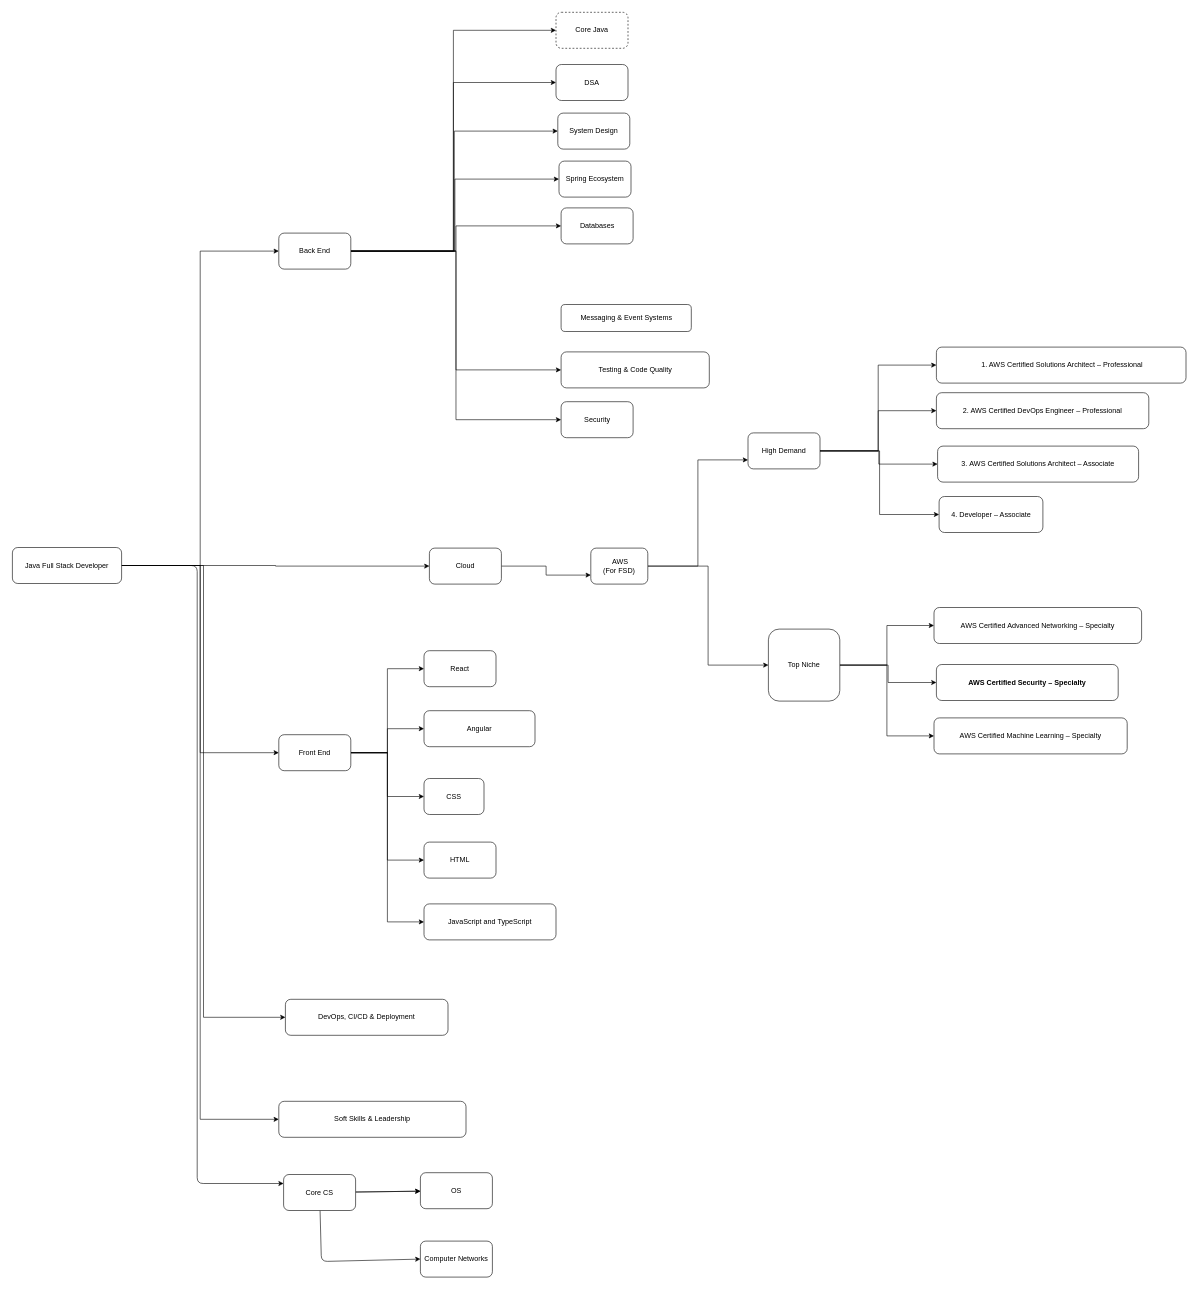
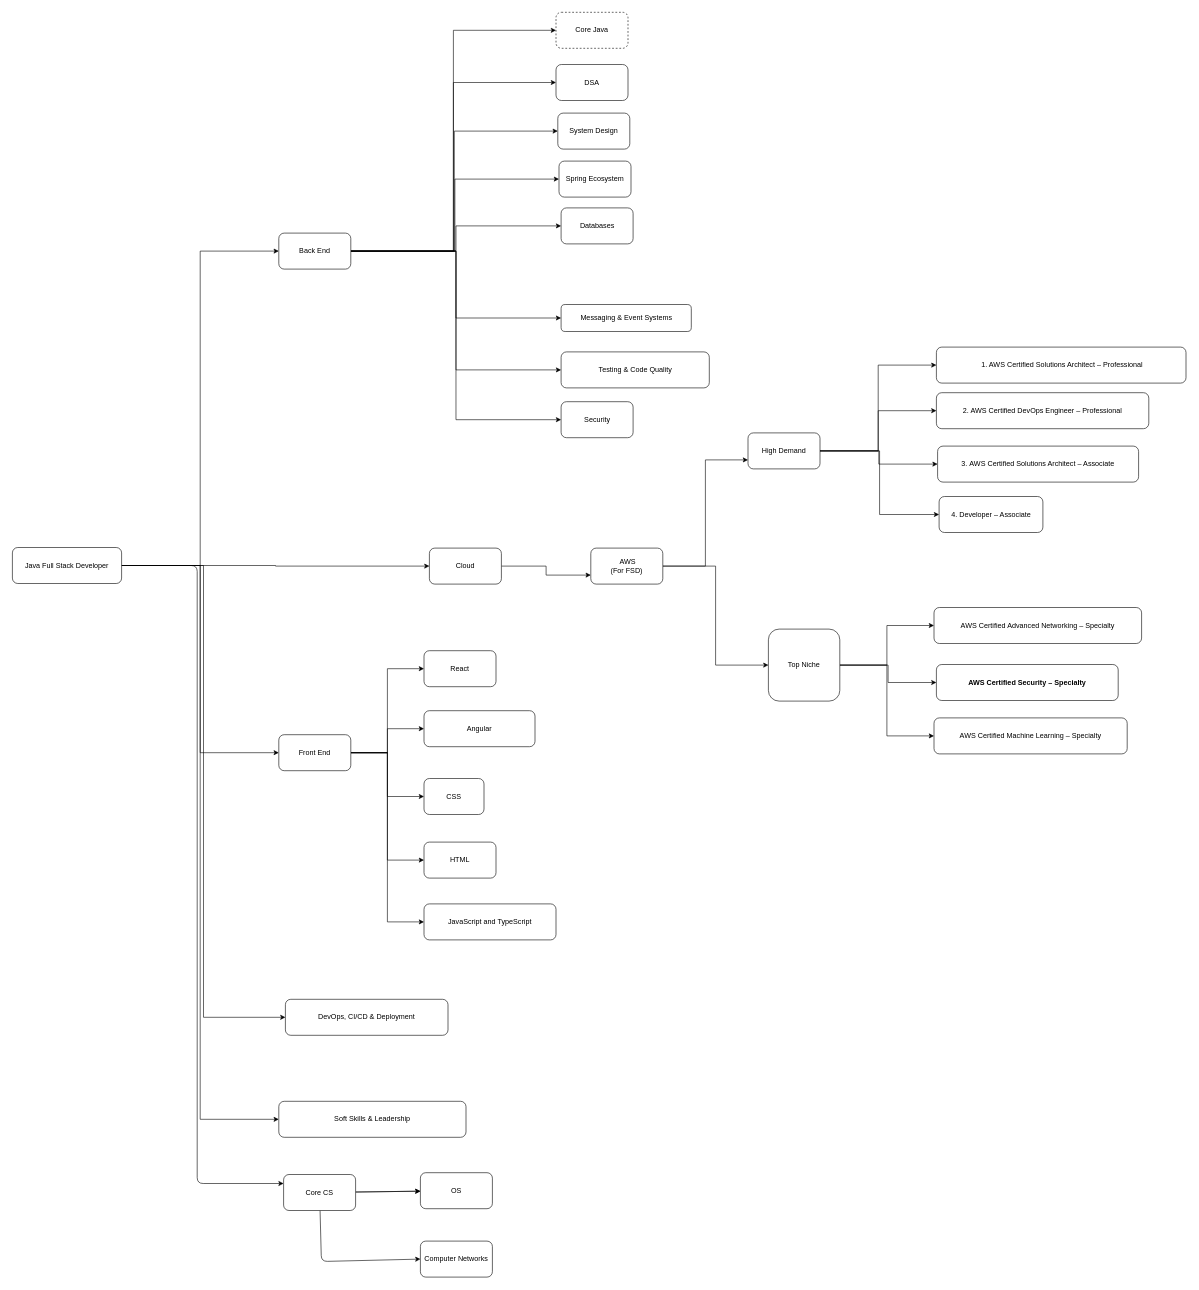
  <mxCell id="0" />
  <mxCell id="1" parent="0" />
  <mxCell id="2" style="edgeStyle=orthogonalEdgeStyle;rounded=0;orthogonalLoop=1;jettySize=auto;html=1;entryX=0;entryY=0.5;entryDx=0;entryDy=0;" parent="1" source="8" target="19" edge="1"><mxGeometry relative="1" as="geometry" /></mxCell>
  <mxCell id="3" style="edgeStyle=orthogonalEdgeStyle;rounded=0;orthogonalLoop=1;jettySize=auto;html=1;entryX=0;entryY=0.5;entryDx=0;entryDy=0;" parent="1" source="8" target="10" edge="1"><mxGeometry relative="1" as="geometry" /></mxCell>
  <mxCell id="4" style="edgeStyle=orthogonalEdgeStyle;rounded=0;orthogonalLoop=1;jettySize=auto;html=1;entryX=0;entryY=0.5;entryDx=0;entryDy=0;" parent="1" source="8" target="52" edge="1"><mxGeometry relative="1" as="geometry" /></mxCell>
  <mxCell id="5" style="edgeStyle=orthogonalEdgeStyle;rounded=0;orthogonalLoop=1;jettySize=auto;html=1;entryX=0;entryY=0.5;entryDx=0;entryDy=0;" parent="1" source="8" target="58" edge="1"><mxGeometry relative="1" as="geometry" /></mxCell>
  <mxCell id="6" style="edgeStyle=orthogonalEdgeStyle;rounded=0;orthogonalLoop=1;jettySize=auto;html=1;entryX=0;entryY=0.5;entryDx=0;entryDy=0;" parent="1" source="8" target="59" edge="1"><mxGeometry relative="1" as="geometry" /></mxCell>
  <mxCell id="7" style="edgeStyle=none;html=1;entryX=0;entryY=0.25;entryDx=0;entryDy=0;" edge="1" parent="1" source="8" target="63"><mxGeometry relative="1" as="geometry"><Array as="points"><mxPoint x="328" y="942" /><mxPoint x="328" y="1972" /></Array></mxGeometry></mxCell>
  <mxCell id="8" value="Java Full Stack Developer" style="rounded=1;whiteSpace=wrap;html=1;" parent="1" vertex="1"><mxGeometry x="20" y="912" width="182" height="60" as="geometry" /></mxCell>
  <mxCell id="9" style="edgeStyle=orthogonalEdgeStyle;rounded=0;orthogonalLoop=1;jettySize=auto;html=1;entryX=0;entryY=0.75;entryDx=0;entryDy=0;" parent="1" source="10" target="30" edge="1"><mxGeometry relative="1" as="geometry" /></mxCell>
  <mxCell id="10" value="Cloud" style="rounded=1;whiteSpace=wrap;html=1;" parent="1" vertex="1"><mxGeometry x="715" y="913" width="120" height="60" as="geometry" /></mxCell>
  <mxCell id="11" style="edgeStyle=orthogonalEdgeStyle;rounded=0;orthogonalLoop=1;jettySize=auto;html=1;entryX=0;entryY=0.5;entryDx=0;entryDy=0;" parent="1" source="19" target="20" edge="1"><mxGeometry relative="1" as="geometry" /></mxCell>
  <mxCell id="12" style="edgeStyle=orthogonalEdgeStyle;rounded=0;orthogonalLoop=1;jettySize=auto;html=1;entryX=0;entryY=0.5;entryDx=0;entryDy=0;" parent="1" source="19" target="21" edge="1"><mxGeometry relative="1" as="geometry" /></mxCell>
  <mxCell id="13" style="edgeStyle=orthogonalEdgeStyle;rounded=0;orthogonalLoop=1;jettySize=auto;html=1;entryX=0;entryY=0.5;entryDx=0;entryDy=0;" parent="1" source="19" target="22" edge="1"><mxGeometry relative="1" as="geometry" /></mxCell>
  <mxCell id="14" style="edgeStyle=orthogonalEdgeStyle;rounded=0;orthogonalLoop=1;jettySize=auto;html=1;entryX=0;entryY=0.5;entryDx=0;entryDy=0;" parent="1" source="19" target="23" edge="1"><mxGeometry relative="1" as="geometry" /></mxCell>
  <mxCell id="15" style="edgeStyle=orthogonalEdgeStyle;rounded=0;orthogonalLoop=1;jettySize=auto;html=1;entryX=0;entryY=0.5;entryDx=0;entryDy=0;" parent="1" source="19" target="24" edge="1"><mxGeometry relative="1" as="geometry" /></mxCell>
+ <mxCell id="16" style="edgeStyle=orthogonalEdgeStyle;rounded=0;orthogonalLoop=1;jettySize=auto;html=1;entryX=0;entryY=0.5;entryDx=0;entryDy=0;" parent="1" source="19" target="25" edge="1"><mxGeometry relative="1" as="geometry" /></mxCell>
  <mxCell id="17" style="edgeStyle=orthogonalEdgeStyle;rounded=0;orthogonalLoop=1;jettySize=auto;html=1;entryX=0;entryY=0.5;entryDx=0;entryDy=0;" parent="1" source="19" target="26" edge="1"><mxGeometry relative="1" as="geometry" /></mxCell>
  <mxCell id="18" style="edgeStyle=orthogonalEdgeStyle;rounded=0;orthogonalLoop=1;jettySize=auto;html=1;entryX=0;entryY=0.5;entryDx=0;entryDy=0;" parent="1" source="19" target="27" edge="1"><mxGeometry relative="1" as="geometry" /></mxCell>
  <mxCell id="19" value="Back End" style="rounded=1;whiteSpace=wrap;html=1;" parent="1" vertex="1"><mxGeometry x="464" y="388" width="120" height="60" as="geometry" /></mxCell>
  <mxCell id="20" value="Core Java" style="rounded=1;whiteSpace=wrap;html=1;dashed=1;" parent="1" vertex="1"><mxGeometry x="926" y="20" width="120" height="60" as="geometry" /></mxCell>
  <mxCell id="21" value="DSA" style="rounded=1;whiteSpace=wrap;html=1;" parent="1" vertex="1"><mxGeometry x="926" y="107" width="120" height="60" as="geometry" /></mxCell>
  <mxCell id="22" value="System Design" style="rounded=1;whiteSpace=wrap;html=1;" parent="1" vertex="1"><mxGeometry x="929" y="188" width="120" height="60" as="geometry" /></mxCell>
  <mxCell id="23" value="Spring Ecosystem" style="rounded=1;whiteSpace=wrap;html=1;" parent="1" vertex="1"><mxGeometry x="931" y="268" width="120" height="60" as="geometry" /></mxCell>
  <mxCell id="24" value="Databases" style="rounded=1;whiteSpace=wrap;html=1;" parent="1" vertex="1"><mxGeometry x="934.5" y="346" width="120" height="60" as="geometry" /></mxCell>
  <mxCell id="25" value="Messaging &amp;amp; Event Systems" style="rounded=1;whiteSpace=wrap;html=1;" parent="1" vertex="1"><mxGeometry x="934.5" y="507" width="217" height="45" as="geometry" /></mxCell>
  <mxCell id="26" value="Testing &amp;amp; Code Quality" style="rounded=1;whiteSpace=wrap;html=1;" parent="1" vertex="1"><mxGeometry x="934.5" y="586" width="247" height="60" as="geometry" /></mxCell>
  <mxCell id="27" value="Security" style="rounded=1;whiteSpace=wrap;html=1;" parent="1" vertex="1"><mxGeometry x="934.5" y="669" width="120" height="60" as="geometry" /></mxCell>
  <mxCell id="28" style="edgeStyle=orthogonalEdgeStyle;rounded=0;orthogonalLoop=1;jettySize=auto;html=1;entryX=0;entryY=0.75;entryDx=0;entryDy=0;" parent="1" source="30" target="46" edge="1"><mxGeometry relative="1" as="geometry" /></mxCell>
  <mxCell id="29" style="edgeStyle=orthogonalEdgeStyle;rounded=0;orthogonalLoop=1;jettySize=auto;html=1;entryX=0.5;entryY=1;entryDx=0;entryDy=0;" parent="1" source="30" target="38" edge="1"><mxGeometry relative="1" as="geometry" /></mxCell>
- <mxCell id="30" value="&amp;nbsp;AWS&lt;br&gt;(For FSD)" style="rounded=1;whiteSpace=wrap;html=1;" parent="1" vertex="1"><mxGeometry x="984" y="913" width="95" height="60" as="geometry" /></mxCell>
+ <mxCell id="30" value="&amp;nbsp;AWS&lt;br&gt;(For FSD)" style="rounded=1;whiteSpace=wrap;html=1;" parent="1" vertex="1"><mxGeometry x="984" y="913" width="120" height="60" as="geometry" /></mxCell>
  <mxCell id="31" value="3.&amp;nbsp;AWS Certified Solutions Architect – Associate" style="rounded=1;whiteSpace=wrap;html=1;" parent="1" vertex="1"><mxGeometry x="1562" y="743" width="335" height="60" as="geometry" /></mxCell>
  <mxCell id="32" value="4.&amp;nbsp;Developer – Associate" style="rounded=1;whiteSpace=wrap;html=1;" parent="1" vertex="1"><mxGeometry x="1564.5" y="827" width="173" height="60" as="geometry" /></mxCell>
  <mxCell id="33" value="2. AWS Certified DevOps Engineer – Professional" style="rounded=1;whiteSpace=wrap;html=1;" parent="1" vertex="1"><mxGeometry x="1560" y="654" width="354" height="60" as="geometry" /></mxCell>
  <mxCell id="34" value="&amp;nbsp;1. AWS Certified Solutions Architect – Professional" style="rounded=1;whiteSpace=wrap;html=1;" parent="1" vertex="1"><mxGeometry x="1560" y="578" width="416" height="60" as="geometry" /></mxCell>
  <mxCell id="35" style="edgeStyle=orthogonalEdgeStyle;rounded=0;orthogonalLoop=1;jettySize=auto;html=1;entryX=0;entryY=0.5;entryDx=0;entryDy=0;" parent="1" source="38" target="39" edge="1"><mxGeometry relative="1" as="geometry" /></mxCell>
  <mxCell id="36" style="edgeStyle=orthogonalEdgeStyle;rounded=0;orthogonalLoop=1;jettySize=auto;html=1;entryX=0;entryY=0.5;entryDx=0;entryDy=0;" parent="1" source="38" target="40" edge="1"><mxGeometry relative="1" as="geometry" /></mxCell>
  <mxCell id="37" style="edgeStyle=orthogonalEdgeStyle;rounded=0;orthogonalLoop=1;jettySize=auto;html=1;entryX=0;entryY=0.5;entryDx=0;entryDy=0;" parent="1" source="38" target="41" edge="1"><mxGeometry relative="1" as="geometry" /></mxCell>
  <mxCell id="38" value="Top Niche" style="rounded=1;whiteSpace=wrap;html=1;direction=south;" parent="1" vertex="1"><mxGeometry x="1280" y="1048" width="119" height="120" as="geometry" /></mxCell>
  <mxCell id="39" value="AWS Certified Advanced Networking – Specialty" style="rounded=1;whiteSpace=wrap;html=1;" parent="1" vertex="1"><mxGeometry x="1556" y="1012" width="346" height="60" as="geometry" /></mxCell>
  <mxCell id="40" value="&lt;strong data-end=&quot;720&quot; data-start=&quot;682&quot;&gt;AWS Certified Security – Specialty&lt;/strong&gt;" style="rounded=1;whiteSpace=wrap;html=1;" parent="1" vertex="1"><mxGeometry x="1560" y="1107" width="303" height="60" as="geometry" /></mxCell>
  <mxCell id="41" value="AWS Certified Machine Learning – Specialty" style="rounded=1;whiteSpace=wrap;html=1;" parent="1" vertex="1"><mxGeometry x="1556" y="1196" width="322" height="60" as="geometry" /></mxCell>
  <mxCell id="42" style="edgeStyle=orthogonalEdgeStyle;rounded=0;orthogonalLoop=1;jettySize=auto;html=1;entryX=0;entryY=0.5;entryDx=0;entryDy=0;" parent="1" source="46" target="34" edge="1"><mxGeometry relative="1" as="geometry" /></mxCell>
  <mxCell id="43" style="edgeStyle=orthogonalEdgeStyle;rounded=0;orthogonalLoop=1;jettySize=auto;html=1;entryX=0;entryY=0.5;entryDx=0;entryDy=0;" parent="1" source="46" target="33" edge="1"><mxGeometry relative="1" as="geometry" /></mxCell>
  <mxCell id="44" style="edgeStyle=orthogonalEdgeStyle;rounded=0;orthogonalLoop=1;jettySize=auto;html=1;" parent="1" source="46" target="31" edge="1"><mxGeometry relative="1" as="geometry" /></mxCell>
  <mxCell id="45" style="edgeStyle=orthogonalEdgeStyle;rounded=0;orthogonalLoop=1;jettySize=auto;html=1;entryX=0;entryY=0.5;entryDx=0;entryDy=0;" parent="1" source="46" target="32" edge="1"><mxGeometry relative="1" as="geometry" /></mxCell>
  <mxCell id="46" value="High Demand" style="rounded=1;whiteSpace=wrap;html=1;" parent="1" vertex="1"><mxGeometry x="1246" y="721" width="120" height="60" as="geometry" /></mxCell>
  <mxCell id="47" style="edgeStyle=orthogonalEdgeStyle;rounded=0;orthogonalLoop=1;jettySize=auto;html=1;entryX=0;entryY=0.5;entryDx=0;entryDy=0;" parent="1" source="52" target="53" edge="1"><mxGeometry relative="1" as="geometry" /></mxCell>
  <mxCell id="48" style="edgeStyle=orthogonalEdgeStyle;rounded=0;orthogonalLoop=1;jettySize=auto;html=1;entryX=0;entryY=0.5;entryDx=0;entryDy=0;" parent="1" source="52" target="54" edge="1"><mxGeometry relative="1" as="geometry" /></mxCell>
  <mxCell id="49" style="edgeStyle=orthogonalEdgeStyle;rounded=0;orthogonalLoop=1;jettySize=auto;html=1;entryX=0;entryY=0.5;entryDx=0;entryDy=0;" parent="1" source="52" target="55" edge="1"><mxGeometry relative="1" as="geometry" /></mxCell>
  <mxCell id="50" style="edgeStyle=orthogonalEdgeStyle;rounded=0;orthogonalLoop=1;jettySize=auto;html=1;entryX=0;entryY=0.5;entryDx=0;entryDy=0;" parent="1" source="52" target="56" edge="1"><mxGeometry relative="1" as="geometry" /></mxCell>
  <mxCell id="51" style="edgeStyle=orthogonalEdgeStyle;rounded=0;orthogonalLoop=1;jettySize=auto;html=1;entryX=0;entryY=0.5;entryDx=0;entryDy=0;" parent="1" source="52" target="57" edge="1"><mxGeometry relative="1" as="geometry" /></mxCell>
  <mxCell id="52" value="Front End" style="rounded=1;whiteSpace=wrap;html=1;" parent="1" vertex="1"><mxGeometry x="464" y="1224" width="120" height="60" as="geometry" /></mxCell>
  <mxCell id="53" value="React" style="rounded=1;whiteSpace=wrap;html=1;" parent="1" vertex="1"><mxGeometry x="706" y="1084" width="120" height="60" as="geometry" /></mxCell>
  <mxCell id="54" value="Angular" style="rounded=1;whiteSpace=wrap;html=1;" parent="1" vertex="1"><mxGeometry x="706" y="1184" width="185" height="60" as="geometry" /></mxCell>
  <mxCell id="55" value="CSS" style="rounded=1;whiteSpace=wrap;html=1;" parent="1" vertex="1"><mxGeometry x="706" y="1297" width="100" height="60" as="geometry" /></mxCell>
  <mxCell id="56" value="HTML" style="rounded=1;whiteSpace=wrap;html=1;" parent="1" vertex="1"><mxGeometry x="706" y="1403" width="120" height="60" as="geometry" /></mxCell>
  <mxCell id="57" value="JavaScript and TypeScript" style="rounded=1;whiteSpace=wrap;html=1;" parent="1" vertex="1"><mxGeometry x="706" y="1506" width="220" height="60" as="geometry" /></mxCell>
  <mxCell id="58" value="DevOps, CI/CD &amp;amp; Deployment" style="rounded=1;whiteSpace=wrap;html=1;" parent="1" vertex="1"><mxGeometry x="475" y="1665" width="271" height="60" as="geometry" /></mxCell>
  <mxCell id="59" value="Soft Skills &amp;amp; Leadership" style="rounded=1;whiteSpace=wrap;html=1;" parent="1" vertex="1"><mxGeometry x="464" y="1835" width="312" height="60" as="geometry" /></mxCell>
  <mxCell id="60" value="" style="edgeStyle=none;html=1;" edge="1" parent="1" source="63" target="64"><mxGeometry relative="1" as="geometry" /></mxCell>
  <mxCell id="61" value="" style="edgeStyle=none;html=1;" edge="1" parent="1" source="63" target="64"><mxGeometry relative="1" as="geometry" /></mxCell>
  <mxCell id="62" style="edgeStyle=none;html=1;entryX=0;entryY=0.5;entryDx=0;entryDy=0;" edge="1" parent="1" source="63" target="65"><mxGeometry relative="1" as="geometry"><Array as="points"><mxPoint x="535" y="2102" /></Array></mxGeometry></mxCell>
  <mxCell id="63" value="Core CS" style="rounded=1;whiteSpace=wrap;html=1;" vertex="1" parent="1"><mxGeometry x="472" y="1957" width="120" height="60" as="geometry" /></mxCell>
  <mxCell id="64" value="OS" style="whiteSpace=wrap;html=1;rounded=1;" vertex="1" parent="1"><mxGeometry x="700" y="1954" width="120" height="60" as="geometry" /></mxCell>
  <mxCell id="65" value="Computer Networks" style="rounded=1;whiteSpace=wrap;html=1;" vertex="1" parent="1"><mxGeometry x="700" y="2068" width="120" height="60" as="geometry" /></mxCell>
